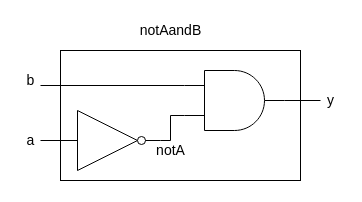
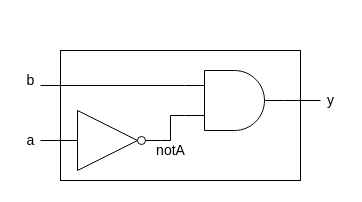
  <mxCell id="0" />
  <mxCell id="1" parent="0" />
  <mxCell id="2" value="" style="rounded=0;whiteSpace=wrap;html=1;" vertex="1" parent="1"><mxGeometry x="60" y="50" width="240" height="130" as="geometry" /></mxCell>
  <mxCell id="3" style="edgeStyle=orthogonalEdgeStyle;rounded=0;orthogonalLoop=1;jettySize=auto;html=1;exitX=1;exitY=0.5;exitDx=0;exitDy=0;exitPerimeter=0;entryX=0;entryY=0.75;entryDx=0;entryDy=0;entryPerimeter=0;endArrow=none;endFill=0;" edge="1" parent="1" source="5"><mxGeometry relative="1" as="geometry"><mxPoint x="184" y="115" as="targetPoint" /><Array as="points"><mxPoint x="170" y="140" /><mxPoint x="170" y="115" /></Array></mxGeometry></mxCell>
  <mxCell id="4" style="edgeStyle=orthogonalEdgeStyle;rounded=0;orthogonalLoop=1;jettySize=auto;html=1;exitX=0;exitY=0.5;exitDx=0;exitDy=0;exitPerimeter=0;endArrow=none;endFill=0;" edge="1" parent="1" source="5"><mxGeometry relative="1" as="geometry"><mxPoint x="40" y="140" as="targetPoint" /></mxGeometry></mxCell>
  <mxCell id="5" value="" style="verticalLabelPosition=bottom;shadow=0;dashed=0;align=center;html=1;verticalAlign=top;shape=mxgraph.electrical.logic_gates.inverter_2" vertex="1" parent="1"><mxGeometry x="60" y="110" width="100" height="60" as="geometry" /></mxCell>
  <mxCell id="6" style="edgeStyle=orthogonalEdgeStyle;rounded=0;orthogonalLoop=1;jettySize=auto;html=1;exitX=0;exitY=0.25;exitDx=0;exitDy=0;exitPerimeter=0;endArrow=none;endFill=0;" edge="1" parent="1"><mxGeometry relative="1" as="geometry"><mxPoint x="40" y="85" as="targetPoint" /><mxPoint x="184" y="85" as="sourcePoint" /></mxGeometry></mxCell>
  <mxCell id="7" style="edgeStyle=orthogonalEdgeStyle;rounded=0;orthogonalLoop=1;jettySize=auto;html=1;exitX=1;exitY=0.5;exitDx=0;exitDy=0;exitPerimeter=0;endArrow=none;endFill=0;" edge="1" parent="1"><mxGeometry relative="1" as="geometry"><mxPoint x="320" y="100" as="targetPoint" /><mxPoint x="284" y="100" as="sourcePoint" /></mxGeometry></mxCell>
  <mxCell id="8" value="notA" style="text;html=1;align=center;verticalAlign=middle;resizable=0;points=[];autosize=1;strokeColor=none;fillColor=none;fontSize=14;" vertex="1" parent="1"><mxGeometry x="150" y="140" width="40" height="20" as="geometry" /></mxCell>
  <mxCell id="9" value="a" style="text;html=1;align=center;verticalAlign=middle;resizable=0;points=[];autosize=1;strokeColor=none;fillColor=none;fontSize=14;" vertex="1" parent="1"><mxGeometry x="20" y="130" width="20" height="20" as="geometry" /></mxCell>
  <mxCell id="10" value="b" style="text;html=1;align=center;verticalAlign=middle;resizable=0;points=[];autosize=1;strokeColor=none;fillColor=none;fontSize=14;" vertex="1" parent="1"><mxGeometry x="20" y="70" width="20" height="20" as="geometry" /></mxCell>
  <mxCell id="11" value="y" style="text;html=1;align=center;verticalAlign=middle;resizable=0;points=[];autosize=1;strokeColor=none;fillColor=none;fontSize=14;" vertex="1" parent="1"><mxGeometry x="320" y="90" width="20" height="20" as="geometry" /></mxCell>
- <mxCell id="12" value="notAandB" style="text;html=1;align=center;verticalAlign=middle;resizable=0;points=[];autosize=1;strokeColor=none;fillColor=none;fontSize=14;" vertex="1" parent="1"><mxGeometry x="130" y="20" width="80" height="20" as="geometry" /></mxCell>
  <mxCell id="13" value="" style="verticalLabelPosition=bottom;shadow=0;dashed=0;align=center;html=1;verticalAlign=top;shape=mxgraph.electrical.logic_gates.logic_gate;operation=and;fontSize=14;" vertex="1" parent="1"><mxGeometry x="184" y="70" width="100" height="60" as="geometry" /></mxCell>
